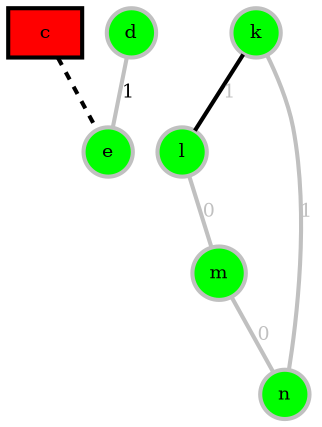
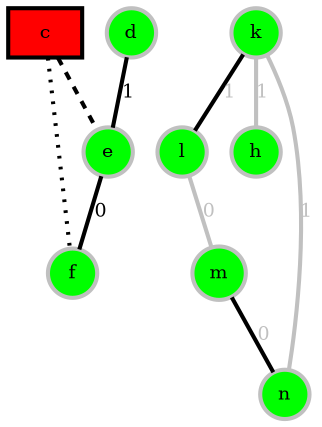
  graph {
    fixedsize=true
    splines=true
    node [color=grey fillcolor=green penwidth=3 shape=circle style=filled]
    edge [color=black fontcolor=grey penwidth=3]
    c [color=black fillcolor=red shape=box]
    e
+   f
    k
    l
+   h
    m
    n
    d
    c -- e [style=dashed]
+   c -- f [style=dotted]
+   e -- f [fontcolor=black label=0]
    k -- l [label=1]
+   k -- h [color=grey label=1]
    l -- m [color=grey label=0]
-   m -- n [color=grey label=0]
+   m -- n [label=0]
    n -- k [color=grey label=1]
-   d -- e [color=grey fontcolor=black label=1]
+   d -- e [fontcolor=black label=1]
  }
